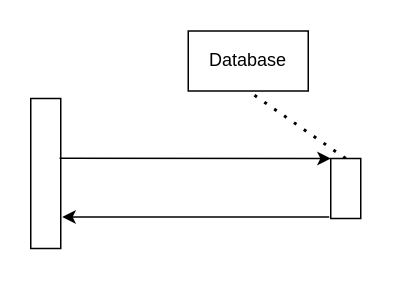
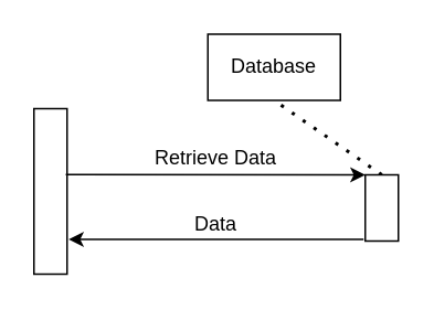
  <mxCell id="0" />
  <mxCell id="1" parent="0" />
  <mxCell id="2" value="Database" style="rounded=0;whiteSpace=wrap;html=1;" parent="1" vertex="1"><mxGeometry x="125" y="20" width="80" height="40" as="geometry" /></mxCell>
  <mxCell id="3" value="" style="rounded=0;whiteSpace=wrap;html=1;" parent="1" vertex="1"><mxGeometry x="20" y="65" width="20" height="100" as="geometry" /></mxCell>
  <mxCell id="4" value="" style="endArrow=none;dashed=1;html=1;dashPattern=1 3;strokeWidth=2;entryX=0.5;entryY=1;entryDx=0;entryDy=0;" parent="1" target="2" edge="1"><mxGeometry width="50" height="50" relative="1" as="geometry"><mxPoint x="230" y="105" as="sourcePoint" /><mxPoint x="310" y="95" as="targetPoint" /></mxGeometry></mxCell>
  <mxCell id="5" value="" style="endArrow=classic;html=1;exitX=0.96;exitY=0.398;exitDx=0;exitDy=0;exitPerimeter=0;" parent="1" source="3" edge="1"><mxGeometry width="50" height="50" relative="1" as="geometry"><mxPoint x="250" y="255" as="sourcePoint" /><mxPoint x="220" y="105" as="targetPoint" /></mxGeometry></mxCell>
+ <mxCell id="6" value="Retrieve Data" style="text;html=1;strokeColor=none;fillColor=none;align=center;verticalAlign=middle;whiteSpace=wrap;rounded=0;" parent="1" vertex="1"><mxGeometry x="90" y="85" width="80" height="20" as="geometry" /></mxCell>
  <mxCell id="7" value="" style="rounded=0;whiteSpace=wrap;html=1;" parent="1" vertex="1"><mxGeometry x="220" y="105" width="20" height="40" as="geometry" /></mxCell>
  <mxCell id="8" value="" style="endArrow=classic;html=1;" parent="1" edge="1"><mxGeometry width="50" height="50" relative="1" as="geometry"><mxPoint x="219" y="144" as="sourcePoint" /><mxPoint x="41" y="144" as="targetPoint" /></mxGeometry></mxCell>
+ <mxCell id="9" value="Data" style="text;html=1;strokeColor=none;fillColor=none;align=center;verticalAlign=middle;whiteSpace=wrap;rounded=0;" parent="1" vertex="1"><mxGeometry x="110" y="125" width="40" height="20" as="geometry" /></mxCell>
